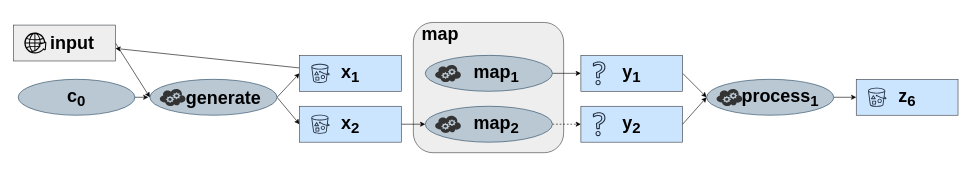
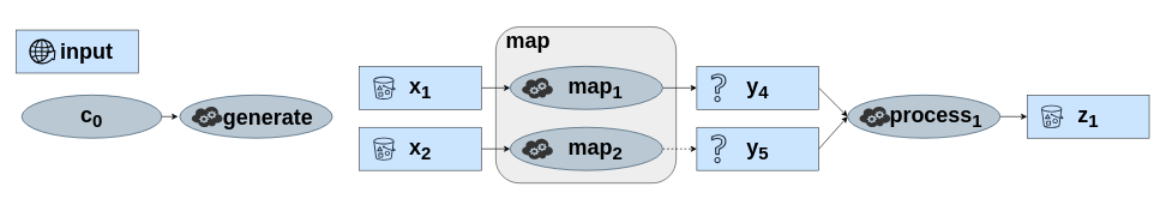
  <mxCell id="0" />
  <mxCell id="1" parent="0" />
  <mxCell id="2" value="" style="rounded=1;whiteSpace=wrap;html=1;fillColor=#eeeeee;rotation=90;strokeColor=#36393d;align=right;" parent="1" vertex="1"><mxGeometry x="704.89" y="20.26" width="217.58" height="251.06" as="geometry" /></mxCell>
  <mxCell id="3" value="&lt;b&gt;&lt;font style=&quot;font-size: 30px&quot;&gt;map&lt;/font&gt;&lt;/b&gt;" style="text;html=1;strokeColor=none;fillColor=none;align=center;verticalAlign=middle;whiteSpace=wrap;rounded=0;" parent="1" vertex="1"><mxGeometry x="703.14" y="41.38" width="60" height="30" as="geometry" /></mxCell>
  <mxCell id="4" value="&lt;b&gt;&lt;font style=&quot;font-size: 30px&quot;&gt;c&lt;sub&gt;0&lt;/sub&gt;&lt;/font&gt;&lt;/b&gt;" style="ellipse;whiteSpace=wrap;html=1;fillColor=#bac8d3;strokeColor=#23445d;strokeWidth=1;" parent="1" vertex="1"><mxGeometry x="28" y="132" width="195" height="60" as="geometry" /></mxCell>
- <mxCell id="5" style="rounded=0;orthogonalLoop=1;jettySize=auto;html=1;exitX=1;exitY=0.5;exitDx=0;exitDy=0;entryX=0;entryY=0.5;entryDx=0;entryDy=0;" parent="1" source="7" target="11" edge="1"><mxGeometry relative="1" as="geometry" /></mxCell>
- <mxCell id="6" style="edgeStyle=none;rounded=0;orthogonalLoop=1;jettySize=auto;html=1;entryX=0;entryY=0.5;entryDx=0;entryDy=0;exitX=1;exitY=0.5;exitDx=0;exitDy=0;" parent="1" source="7" target="14" edge="1"><mxGeometry relative="1" as="geometry" /></mxCell>
  <mxCell id="7" value="&lt;b&gt;&lt;font style=&quot;font-size: 30px&quot;&gt;&amp;nbsp; &amp;nbsp; generate&lt;/font&gt;&lt;/b&gt;" style="ellipse;whiteSpace=wrap;html=1;fillColor=#bac8d3;strokeColor=#23445d;" parent="1" vertex="1"><mxGeometry x="248" y="132" width="212.5" height="60" as="geometry" /></mxCell>
  <mxCell id="8" value="" style="verticalLabelPosition=bottom;html=1;verticalAlign=top;align=center;strokeColor=none;fillColor=#333333;shape=mxgraph.azure.cloud_service;" parent="1" vertex="1"><mxGeometry x="263.96" y="147" width="44.04" height="30" as="geometry" /></mxCell>
  <mxCell id="9" style="edgeStyle=none;rounded=0;orthogonalLoop=1;jettySize=auto;html=1;entryX=0;entryY=0.5;entryDx=0;entryDy=0;labelBackgroundColor=none;exitX=1;exitY=0.5;exitDx=0;exitDy=0;" parent="1" source="4" edge="1"><mxGeometry relative="1" as="geometry"><mxPoint x="245.5" y="162" as="targetPoint" /><mxPoint x="188" y="162" as="sourcePoint" /></mxGeometry></mxCell>
- <mxCell id="10" style="edgeStyle=none;rounded=0;orthogonalLoop=1;jettySize=auto;html=1;" parent="1" source="11" target="33" edge="1"><mxGeometry relative="1" as="geometry" /></mxCell>
+ <mxCell id="10" style="edgeStyle=none;rounded=0;orthogonalLoop=1;jettySize=auto;html=1;entryX=0;entryY=0.5;entryDx=0;entryDy=0;" parent="1" source="11" target="17" edge="1"><mxGeometry relative="1" as="geometry" /></mxCell>
  <mxCell id="11" value="&lt;span style=&quot;font-size: 30px&quot;&gt;&lt;b&gt;x&lt;sub&gt;1&lt;/sub&gt;&lt;/b&gt;&lt;/span&gt;" style="rounded=0;whiteSpace=wrap;html=1;fillColor=#cce5ff;strokeColor=#36393d;" parent="1" vertex="1"><mxGeometry x="498" width="170" height="60" as="geometry" y="92" /></mxCell>
  <mxCell id="12" value="" style="sketch=0;outlineConnect=0;fontColor=#232F3E;gradientColor=none;strokeColor=#232F3E;fillColor=none;dashed=0;verticalLabelPosition=bottom;verticalAlign=top;align=center;html=1;fontSize=12;fontStyle=0;aspect=fixed;shape=mxgraph.aws4.resourceIcon;resIcon=mxgraph.aws4.bucket_with_objects;" parent="1" vertex="1"><mxGeometry x="513" y="102" width="40" height="40" as="geometry" /></mxCell>
  <mxCell id="13" style="edgeStyle=none;rounded=0;orthogonalLoop=1;jettySize=auto;html=1;exitX=1;exitY=0.5;exitDx=0;exitDy=0;entryX=0;entryY=0.5;entryDx=0;entryDy=0;" parent="1" source="14" target="20" edge="1"><mxGeometry relative="1" as="geometry" /></mxCell>
  <mxCell id="14" value="&lt;span style=&quot;font-size: 30px&quot;&gt;&lt;b&gt;x&lt;sub&gt;2&lt;/sub&gt;&lt;/b&gt;&lt;/span&gt;" style="rounded=0;whiteSpace=wrap;html=1;fillColor=#cce5ff;strokeColor=#36393d;" parent="1" vertex="1"><mxGeometry x="498" y="177" width="170" height="60" as="geometry" /></mxCell>
  <mxCell id="15" value="" style="sketch=0;outlineConnect=0;fontColor=#232F3E;gradientColor=none;strokeColor=#232F3E;fillColor=none;dashed=0;verticalLabelPosition=bottom;verticalAlign=top;align=center;html=1;fontSize=12;fontStyle=0;aspect=fixed;shape=mxgraph.aws4.resourceIcon;resIcon=mxgraph.aws4.bucket_with_objects;" parent="1" vertex="1"><mxGeometry x="513" y="187" width="40" height="40" as="geometry" /></mxCell>
  <mxCell id="16" style="edgeStyle=none;rounded=0;orthogonalLoop=1;jettySize=auto;html=1;exitX=1;exitY=0.5;exitDx=0;exitDy=0;entryX=0;entryY=0.5;entryDx=0;entryDy=0;" parent="1" source="17" target="25" edge="1"><mxGeometry relative="1" as="geometry" /></mxCell>
  <mxCell id="17" value="&lt;b&gt;&lt;font style=&quot;font-size: 30px&quot;&gt;&amp;nbsp; &amp;nbsp;map&lt;sub&gt;1&lt;/sub&gt;&lt;/font&gt;&lt;/b&gt;" style="ellipse;whiteSpace=wrap;html=1;fillColor=#bac8d3;strokeColor=#23445d;" parent="1" vertex="1"><mxGeometry x="708" width="212.5" height="60" as="geometry" y="92" /></mxCell>
  <mxCell id="18" value="" style="verticalLabelPosition=bottom;html=1;verticalAlign=top;align=center;strokeColor=none;fillColor=#333333;shape=mxgraph.azure.cloud_service;" parent="1" vertex="1"><mxGeometry x="723.96" y="107" width="44.04" height="30" as="geometry" /></mxCell>
  <mxCell id="19" style="edgeStyle=none;rounded=0;orthogonalLoop=1;jettySize=auto;html=1;dashed=1;" parent="1" source="20" target="22" edge="1"><mxGeometry relative="1" as="geometry" /></mxCell>
  <mxCell id="20" value="&lt;b&gt;&lt;font style=&quot;font-size: 30px&quot;&gt;&amp;nbsp; &amp;nbsp;map&lt;sub&gt;2&lt;/sub&gt;&lt;/font&gt;&lt;/b&gt;" style="ellipse;whiteSpace=wrap;html=1;fillColor=#bac8d3;strokeColor=#23445d;" parent="1" vertex="1"><mxGeometry x="708" y="177" width="212.5" height="60" as="geometry" /></mxCell>
  <mxCell id="21" value="" style="verticalLabelPosition=bottom;html=1;verticalAlign=top;align=center;strokeColor=none;fillColor=#333333;shape=mxgraph.azure.cloud_service;" parent="1" vertex="1"><mxGeometry x="723.96" y="192" width="44.04" height="30" as="geometry" /></mxCell>
- <mxCell id="22" value="&lt;span style=&quot;font-size: 30px&quot;&gt;&lt;b&gt;y&lt;sub&gt;2&lt;/sub&gt;&lt;/b&gt;&lt;/span&gt;" style="rounded=0;whiteSpace=wrap;html=1;fillColor=#cce5ff;strokeColor=#36393d;" parent="1" vertex="1"><mxGeometry x="968" y="177" width="170" height="60" as="geometry" /></mxCell>
+ <mxCell id="22" value="&lt;span style=&quot;font-size: 30px&quot;&gt;&lt;b&gt;y&lt;sub&gt;5&lt;/sub&gt;&lt;/b&gt;&lt;/span&gt;" style="rounded=0;whiteSpace=wrap;html=1;fillColor=#cce5ff;strokeColor=#36393d;" parent="1" vertex="1"><mxGeometry x="968" y="177" width="170" height="60" as="geometry" /></mxCell>
  <mxCell id="23" value="" style="sketch=0;outlineConnect=0;fontColor=#232F3E;gradientColor=none;fillColor=#232F3E;strokeColor=none;dashed=0;verticalLabelPosition=bottom;verticalAlign=top;align=center;html=1;fontSize=12;fontStyle=0;aspect=fixed;pointerEvents=1;shape=mxgraph.aws4.question;" parent="1" vertex="1"><mxGeometry x="988" y="187" width="21.03" height="40" as="geometry" /></mxCell>
  <mxCell id="24" style="edgeStyle=none;rounded=0;orthogonalLoop=1;jettySize=auto;html=1;entryX=0;entryY=0.5;entryDx=0;entryDy=0;exitX=1;exitY=0.5;exitDx=0;exitDy=0;" parent="1" source="25" target="28" edge="1"><mxGeometry relative="1" as="geometry" /></mxCell>
- <mxCell id="25" value="&lt;span style=&quot;font-size: 30px&quot;&gt;&lt;b&gt;y&lt;sub&gt;1&lt;/sub&gt;&lt;/b&gt;&lt;/span&gt;" style="rounded=0;whiteSpace=wrap;html=1;fillColor=#cce5ff;strokeColor=#36393d;" parent="1" vertex="1"><mxGeometry x="968" width="170" height="60" as="geometry" y="92" /></mxCell>
+ <mxCell id="25" value="&lt;span style=&quot;font-size: 30px&quot;&gt;&lt;b&gt;y&lt;sub&gt;4&lt;/sub&gt;&lt;/b&gt;&lt;/span&gt;" style="rounded=0;whiteSpace=wrap;html=1;fillColor=#cce5ff;strokeColor=#36393d;" parent="1" vertex="1"><mxGeometry x="968" width="170" height="60" as="geometry" y="92" /></mxCell>
  <mxCell id="26" value="" style="sketch=0;outlineConnect=0;fontColor=#232F3E;gradientColor=none;fillColor=#232F3E;strokeColor=none;dashed=0;verticalLabelPosition=bottom;verticalAlign=top;align=center;html=1;fontSize=12;fontStyle=0;aspect=fixed;pointerEvents=1;shape=mxgraph.aws4.question;" parent="1" vertex="1"><mxGeometry x="988" y="102" width="21.03" height="40" as="geometry" /></mxCell>
  <mxCell id="27" style="edgeStyle=none;rounded=0;orthogonalLoop=1;jettySize=auto;html=1;entryX=0;entryY=0.5;entryDx=0;entryDy=0;" parent="1" source="28" target="30" edge="1"><mxGeometry relative="1" as="geometry" /></mxCell>
  <mxCell id="28" value="&lt;b&gt;&lt;font style=&quot;font-size: 30px&quot;&gt;&amp;nbsp; &amp;nbsp; process&lt;sub&gt;1&lt;/sub&gt;&lt;/font&gt;&lt;/b&gt;" style="ellipse;whiteSpace=wrap;html=1;fillColor=#bac8d3;strokeColor=#23445d;" parent="1" vertex="1"><mxGeometry x="1178" y="132" width="212.5" height="60" as="geometry" /></mxCell>
  <mxCell id="29" value="" style="verticalLabelPosition=bottom;html=1;verticalAlign=top;align=center;strokeColor=none;fillColor=#333333;shape=mxgraph.azure.cloud_service;" parent="1" vertex="1"><mxGeometry x="1193.96" y="147" width="44.04" height="30" as="geometry" /></mxCell>
- <mxCell id="30" value="&lt;span style=&quot;font-size: 30px&quot;&gt;&lt;b&gt;z&lt;sub&gt;6&lt;/sub&gt;&lt;/b&gt;&lt;/span&gt;" style="rounded=0;whiteSpace=wrap;html=1;fillColor=#cce5ff;strokeColor=#36393d;" parent="1" vertex="1"><mxGeometry x="1428" y="132" width="170" height="60" as="geometry" /></mxCell>
+ <mxCell id="30" value="&lt;span style=&quot;font-size: 30px&quot;&gt;&lt;b&gt;z&lt;sub&gt;1&lt;/sub&gt;&lt;/b&gt;&lt;/span&gt;" style="rounded=0;whiteSpace=wrap;html=1;fillColor=#cce5ff;strokeColor=#36393d;" parent="1" vertex="1"><mxGeometry x="1428" y="132" width="170" height="60" as="geometry" /></mxCell>
  <mxCell id="31" value="" style="sketch=0;outlineConnect=0;fontColor=#232F3E;gradientColor=none;strokeColor=#232F3E;fillColor=none;dashed=0;verticalLabelPosition=bottom;verticalAlign=top;align=center;html=1;fontSize=12;fontStyle=0;aspect=fixed;shape=mxgraph.aws4.resourceIcon;resIcon=mxgraph.aws4.bucket_with_objects;" parent="1" vertex="1"><mxGeometry x="1443" y="142" width="40" height="40" as="geometry" /></mxCell>
- <mxCell id="32" style="edgeStyle=none;rounded=0;orthogonalLoop=1;jettySize=auto;html=1;exitX=1;exitY=0.5;exitDx=0;exitDy=0;entryX=0;entryY=0.5;entryDx=0;entryDy=0;" parent="1" source="33" target="7" edge="1"><mxGeometry relative="1" as="geometry" /></mxCell>
- <mxCell id="33" value="&lt;span style=&quot;font-size: 30px&quot;&gt;&lt;b&gt;&amp;nbsp; &amp;nbsp;input&lt;/b&gt;&lt;/span&gt;" style="rounded=0;whiteSpace=wrap;html=1;fillColor=#eeeeee;strokeColor=#36393d;" parent="1" vertex="1"><mxGeometry x="20.5" y="41.38" width="170" height="60" as="geometry" /></mxCell>
+ <mxCell id="33" value="&lt;span style=&quot;font-size: 30px&quot;&gt;&lt;b&gt;&amp;nbsp; &amp;nbsp;input&lt;/b&gt;&lt;/span&gt;" style="rounded=0;whiteSpace=wrap;html=1;fillColor=#cce5ff;strokeColor=#36393d;" parent="1" vertex="1"><mxGeometry x="20.5" y="41.38" width="170" height="60" as="geometry" /></mxCell>
  <mxCell id="34" value="" style="sketch=0;html=1;aspect=fixed;strokeColor=none;shadow=0;align=center;verticalAlign=top;fillColor=#000000;shape=mxgraph.gcp2.globe_world" parent="1" vertex="1"><mxGeometry x="38.33" y="53.88" width="36.84" height="35" as="geometry" /></mxCell>
  <mxCell id="35" style="edgeStyle=none;rounded=0;orthogonalLoop=1;jettySize=auto;html=1;entryX=0;entryY=0.5;entryDx=0;entryDy=0;exitX=1;exitY=0.5;exitDx=0;exitDy=0;" edge="1" parent="1" target="28"><mxGeometry relative="1" as="geometry"><mxPoint x="1138" y="207" as="sourcePoint" /><mxPoint x="1178" y="207" as="targetPoint" /></mxGeometry></mxCell>
